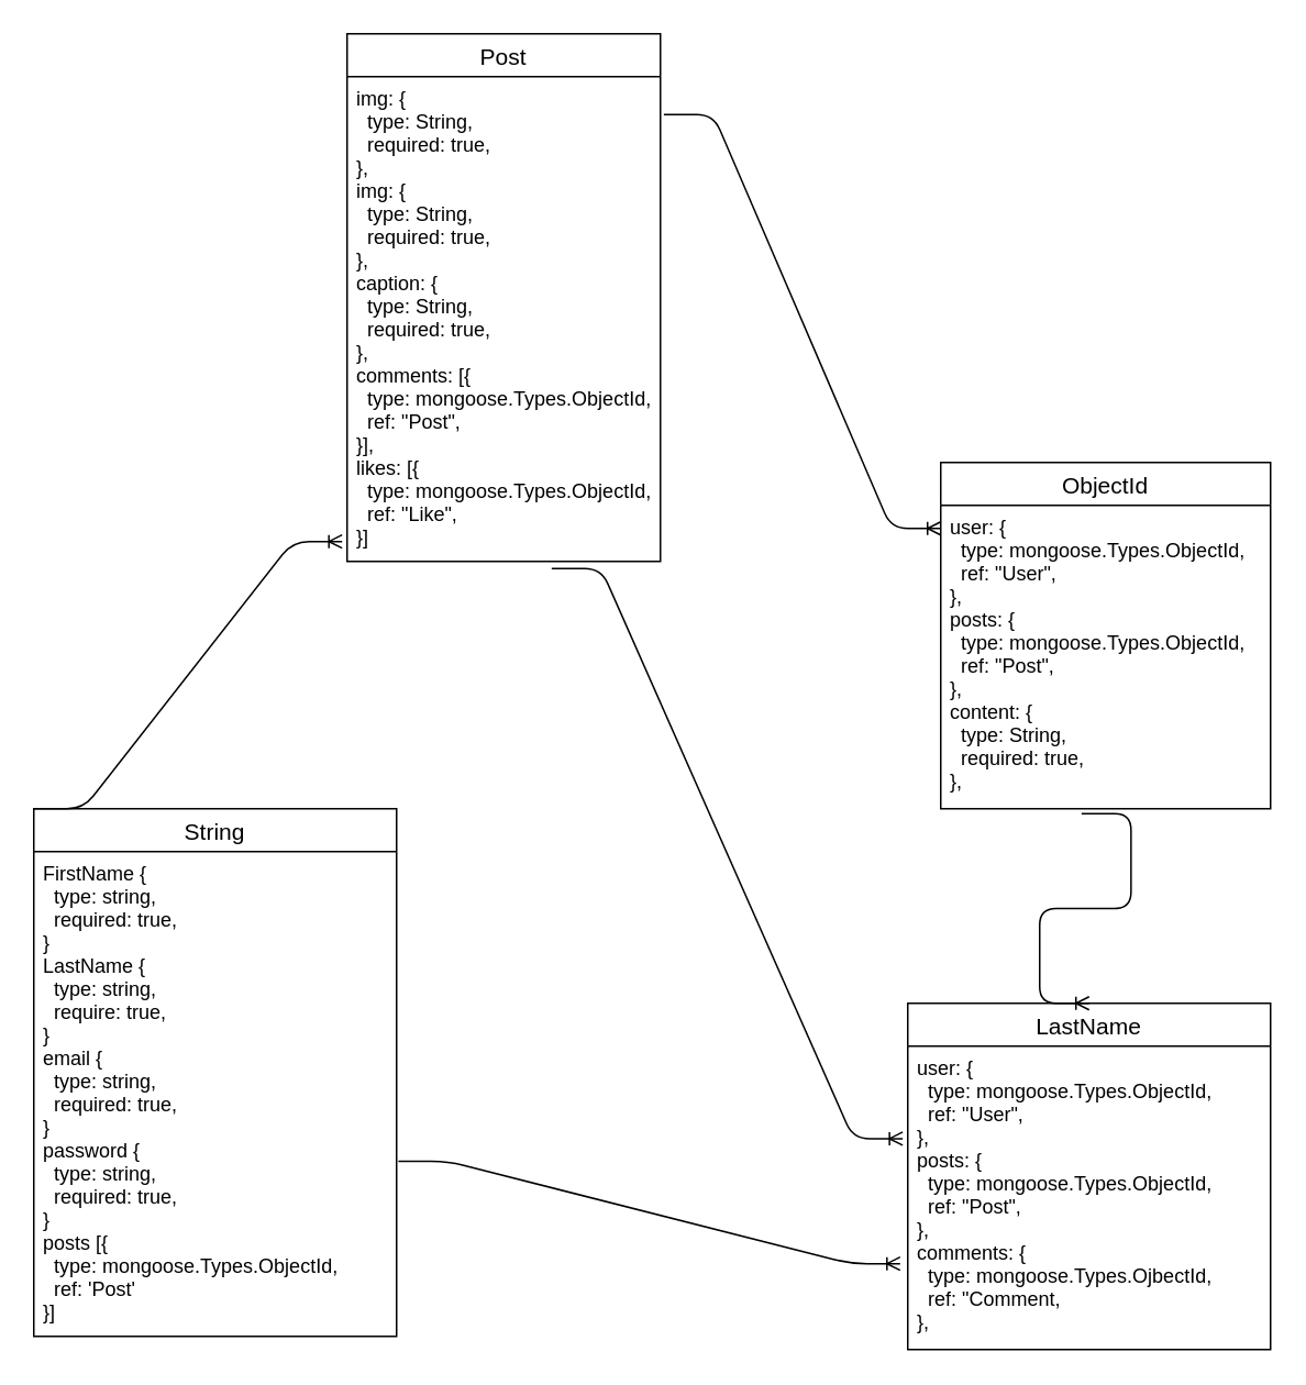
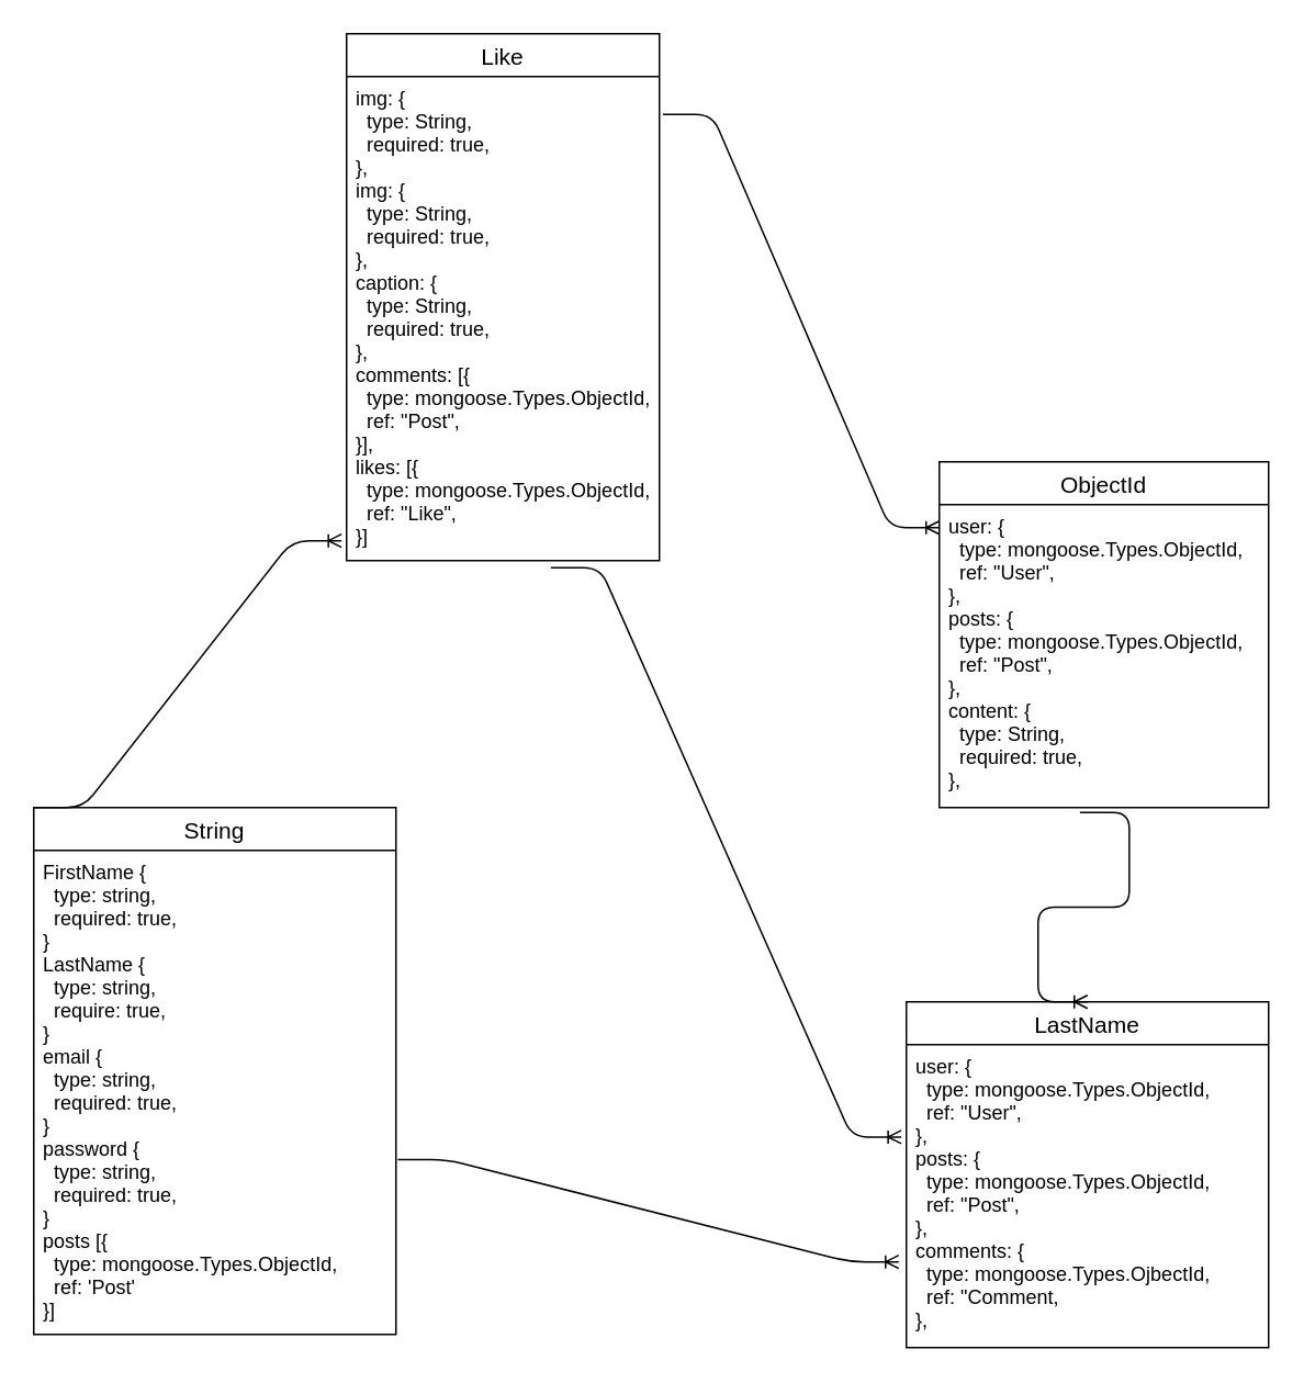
  <mxCell id="0" />
  <mxCell id="1" parent="0" />
  <mxCell id="2" value="String" style="swimlane;fontStyle=0;childLayout=stackLayout;horizontal=1;startSize=26;horizontalStack=0;resizeParent=1;resizeParentMax=0;resizeLast=0;collapsible=1;marginBottom=0;align=center;fontSize=14;" parent="1" vertex="1"><mxGeometry x="20" y="490" width="220" height="320" as="geometry" /></mxCell>
  <mxCell id="3" value="FirstName {&#10;  type: string,&#10;  required: true,&#10;}&#10;LastName {&#10;  type: string,&#10;  require: true,&#10;}&#10;email {&#10;  type: string,&#10;  required: true,&#10;}&#10;password {&#10;  type: string,&#10;  required: true,&#10;}&#10;posts [{&#10;  type: mongoose.Types.ObjectId,&#10;  ref: 'Post'&#10;}]&#10;" style="text;strokeColor=none;fillColor=none;spacingLeft=4;spacingRight=4;overflow=hidden;rotatable=0;points=[[0,0.5],[1,0.5]];portConstraint=eastwest;fontSize=12;" parent="2" vertex="1"><mxGeometry y="26" width="220" height="294" as="geometry" /></mxCell>
  <mxCell id="4" value="" style="edgeStyle=entityRelationEdgeStyle;fontSize=12;html=1;endArrow=ERoneToMany;exitX=0;exitY=0;exitDx=0;exitDy=0;entryX=-0.016;entryY=0.959;entryDx=0;entryDy=0;entryPerimeter=0;" parent="1" source="2" edge="1" target="6"><mxGeometry width="100" height="100" relative="1" as="geometry"><mxPoint x="220" y="220" as="sourcePoint" /><mxPoint x="160" y="360" as="targetPoint" /></mxGeometry></mxCell>
- <mxCell id="5" value="Post" style="swimlane;fontStyle=0;childLayout=stackLayout;horizontal=1;startSize=26;horizontalStack=0;resizeParent=1;resizeParentMax=0;resizeLast=0;collapsible=1;marginBottom=0;align=center;fontSize=14;" parent="1" vertex="1"><mxGeometry x="210" y="20" width="190" height="320" as="geometry" /></mxCell>
+ <mxCell id="5" value="Like" style="swimlane;fontStyle=0;childLayout=stackLayout;horizontal=1;startSize=26;horizontalStack=0;resizeParent=1;resizeParentMax=0;resizeLast=0;collapsible=1;marginBottom=0;align=center;fontSize=14;" parent="1" vertex="1"><mxGeometry x="210" y="20" width="190" height="320" as="geometry" /></mxCell>
  <mxCell id="6" value="img: {&#10;  type: String,&#10;  required: true,&#10;},&#10;img: {&#10;  type: String,&#10;  required: true,&#10;},&#10;caption: {&#10;  type: String,&#10;  required: true,&#10;},&#10;comments: [{&#10;  type: mongoose.Types.ObjectId,&#10;  ref: &quot;Post&quot;,&#10;}],&#10;likes: [{&#10;  type: mongoose.Types.ObjectId,&#10;  ref: &quot;Like&quot;,&#10;}]&#10;" style="text;strokeColor=none;fillColor=none;spacingLeft=4;spacingRight=4;overflow=hidden;rotatable=0;points=[[0,0.5],[1,0.5]];portConstraint=eastwest;fontSize=12;" parent="5" vertex="1"><mxGeometry y="26" width="190" height="294" as="geometry" /></mxCell>
  <mxCell id="7" value="" style="edgeStyle=entityRelationEdgeStyle;fontSize=12;html=1;endArrow=ERoneToMany;exitX=1.011;exitY=0.078;exitDx=0;exitDy=0;exitPerimeter=0;" parent="1" edge="1" source="6"><mxGeometry width="100" height="100" relative="1" as="geometry"><mxPoint x="470" y="80" as="sourcePoint" /><mxPoint x="570" y="320" as="targetPoint" /></mxGeometry></mxCell>
  <mxCell id="8" value="" style="edgeStyle=entityRelationEdgeStyle;fontSize=12;html=1;endArrow=ERoneToMany;exitX=1.005;exitY=0.639;exitDx=0;exitDy=0;exitPerimeter=0;entryX=-0.021;entryY=0.717;entryDx=0;entryDy=0;entryPerimeter=0;" parent="1" source="3" target="12" edge="1"><mxGeometry width="100" height="100" relative="1" as="geometry"><mxPoint x="220" y="410" as="sourcePoint" /><mxPoint x="570" y="480" as="targetPoint" /></mxGeometry></mxCell>
  <mxCell id="9" value="ObjectId" style="swimlane;fontStyle=0;childLayout=stackLayout;horizontal=1;startSize=26;horizontalStack=0;resizeParent=1;resizeParentMax=0;resizeLast=0;collapsible=1;marginBottom=0;align=center;fontSize=14;" vertex="1" parent="1"><mxGeometry x="570" y="280" width="200" height="210" as="geometry" /></mxCell>
  <mxCell id="10" value="user: {&#10;  type: mongoose.Types.ObjectId,&#10;  ref: &quot;User&quot;,&#10;},&#10;posts: {&#10;  type: mongoose.Types.ObjectId,&#10;  ref: &quot;Post&quot;,&#10;},&#10;content: {&#10;  type: String,&#10;  required: true,&#10;}," style="text;strokeColor=none;fillColor=none;spacingLeft=4;spacingRight=4;overflow=hidden;rotatable=0;points=[[0,0.5],[1,0.5]];portConstraint=eastwest;fontSize=12;" vertex="1" parent="9"><mxGeometry y="26" width="200" height="184" as="geometry" /></mxCell>
  <mxCell id="11" value="LastName" style="swimlane;fontStyle=0;childLayout=stackLayout;horizontal=1;startSize=26;horizontalStack=0;resizeParent=1;resizeParentMax=0;resizeLast=0;collapsible=1;marginBottom=0;align=center;fontSize=14;" vertex="1" parent="1"><mxGeometry x="550" y="608" width="220" height="210" as="geometry" /></mxCell>
  <mxCell id="12" value="user: {&#10;  type: mongoose.Types.ObjectId,&#10;  ref: &quot;User&quot;,&#10;},&#10;posts: {&#10;  type: mongoose.Types.ObjectId,&#10;  ref: &quot;Post&quot;,&#10;},&#10;comments: {&#10;  type: mongoose.Types.OjbectId,&#10;  ref: &quot;Comment,&#10;},&#10;" style="text;strokeColor=none;fillColor=none;spacingLeft=4;spacingRight=4;overflow=hidden;rotatable=0;points=[[0,0.5],[1,0.5]];portConstraint=eastwest;fontSize=12;" vertex="1" parent="11"><mxGeometry y="26" width="220" height="184" as="geometry" /></mxCell>
  <mxCell id="13" value="" style="edgeStyle=entityRelationEdgeStyle;fontSize=12;html=1;endArrow=ERoneToMany;exitX=0.653;exitY=1.015;exitDx=0;exitDy=0;exitPerimeter=0;entryX=-0.014;entryY=0.305;entryDx=0;entryDy=0;entryPerimeter=0;" edge="1" parent="1" source="6" target="12"><mxGeometry width="100" height="100" relative="1" as="geometry"><mxPoint x="390" y="570" as="sourcePoint" /><mxPoint x="490" y="470" as="targetPoint" /></mxGeometry></mxCell>
  <mxCell id="14" value="" style="edgeStyle=entityRelationEdgeStyle;fontSize=12;html=1;endArrow=ERoneToMany;exitX=0.427;exitY=1.016;exitDx=0;exitDy=0;exitPerimeter=0;entryX=0.5;entryY=0;entryDx=0;entryDy=0;" edge="1" parent="1" source="10" target="11"><mxGeometry width="100" height="100" relative="1" as="geometry"><mxPoint x="480" y="600" as="sourcePoint" /><mxPoint x="580" y="500" as="targetPoint" /></mxGeometry></mxCell>
